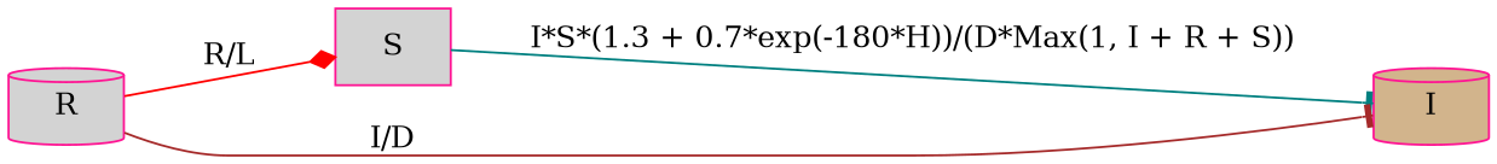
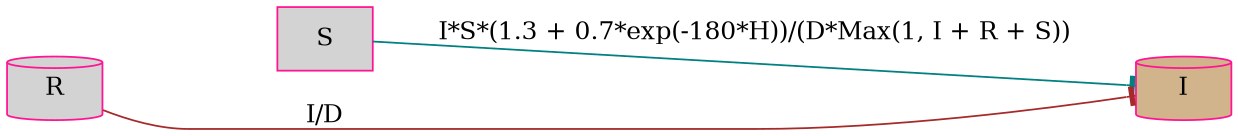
  strict digraph {
    rankdir=LR
    node [color=deeppink fillcolor=lightgrey shape=cylinder style=filled]
    edge [arrowhead=tee minlen=2.0]
    S [shape=box]
    I [fillcolor=tan]
    R
    S -> I [color=teal label="I*S*(1.3 + 0.7*exp(-180*H))/(D*Max(1, I + R + S))"]
-   R -> S [arrowhead=diamond color=red label="R/L"]
    R -> I [color=brown label="I/D"]
  }
